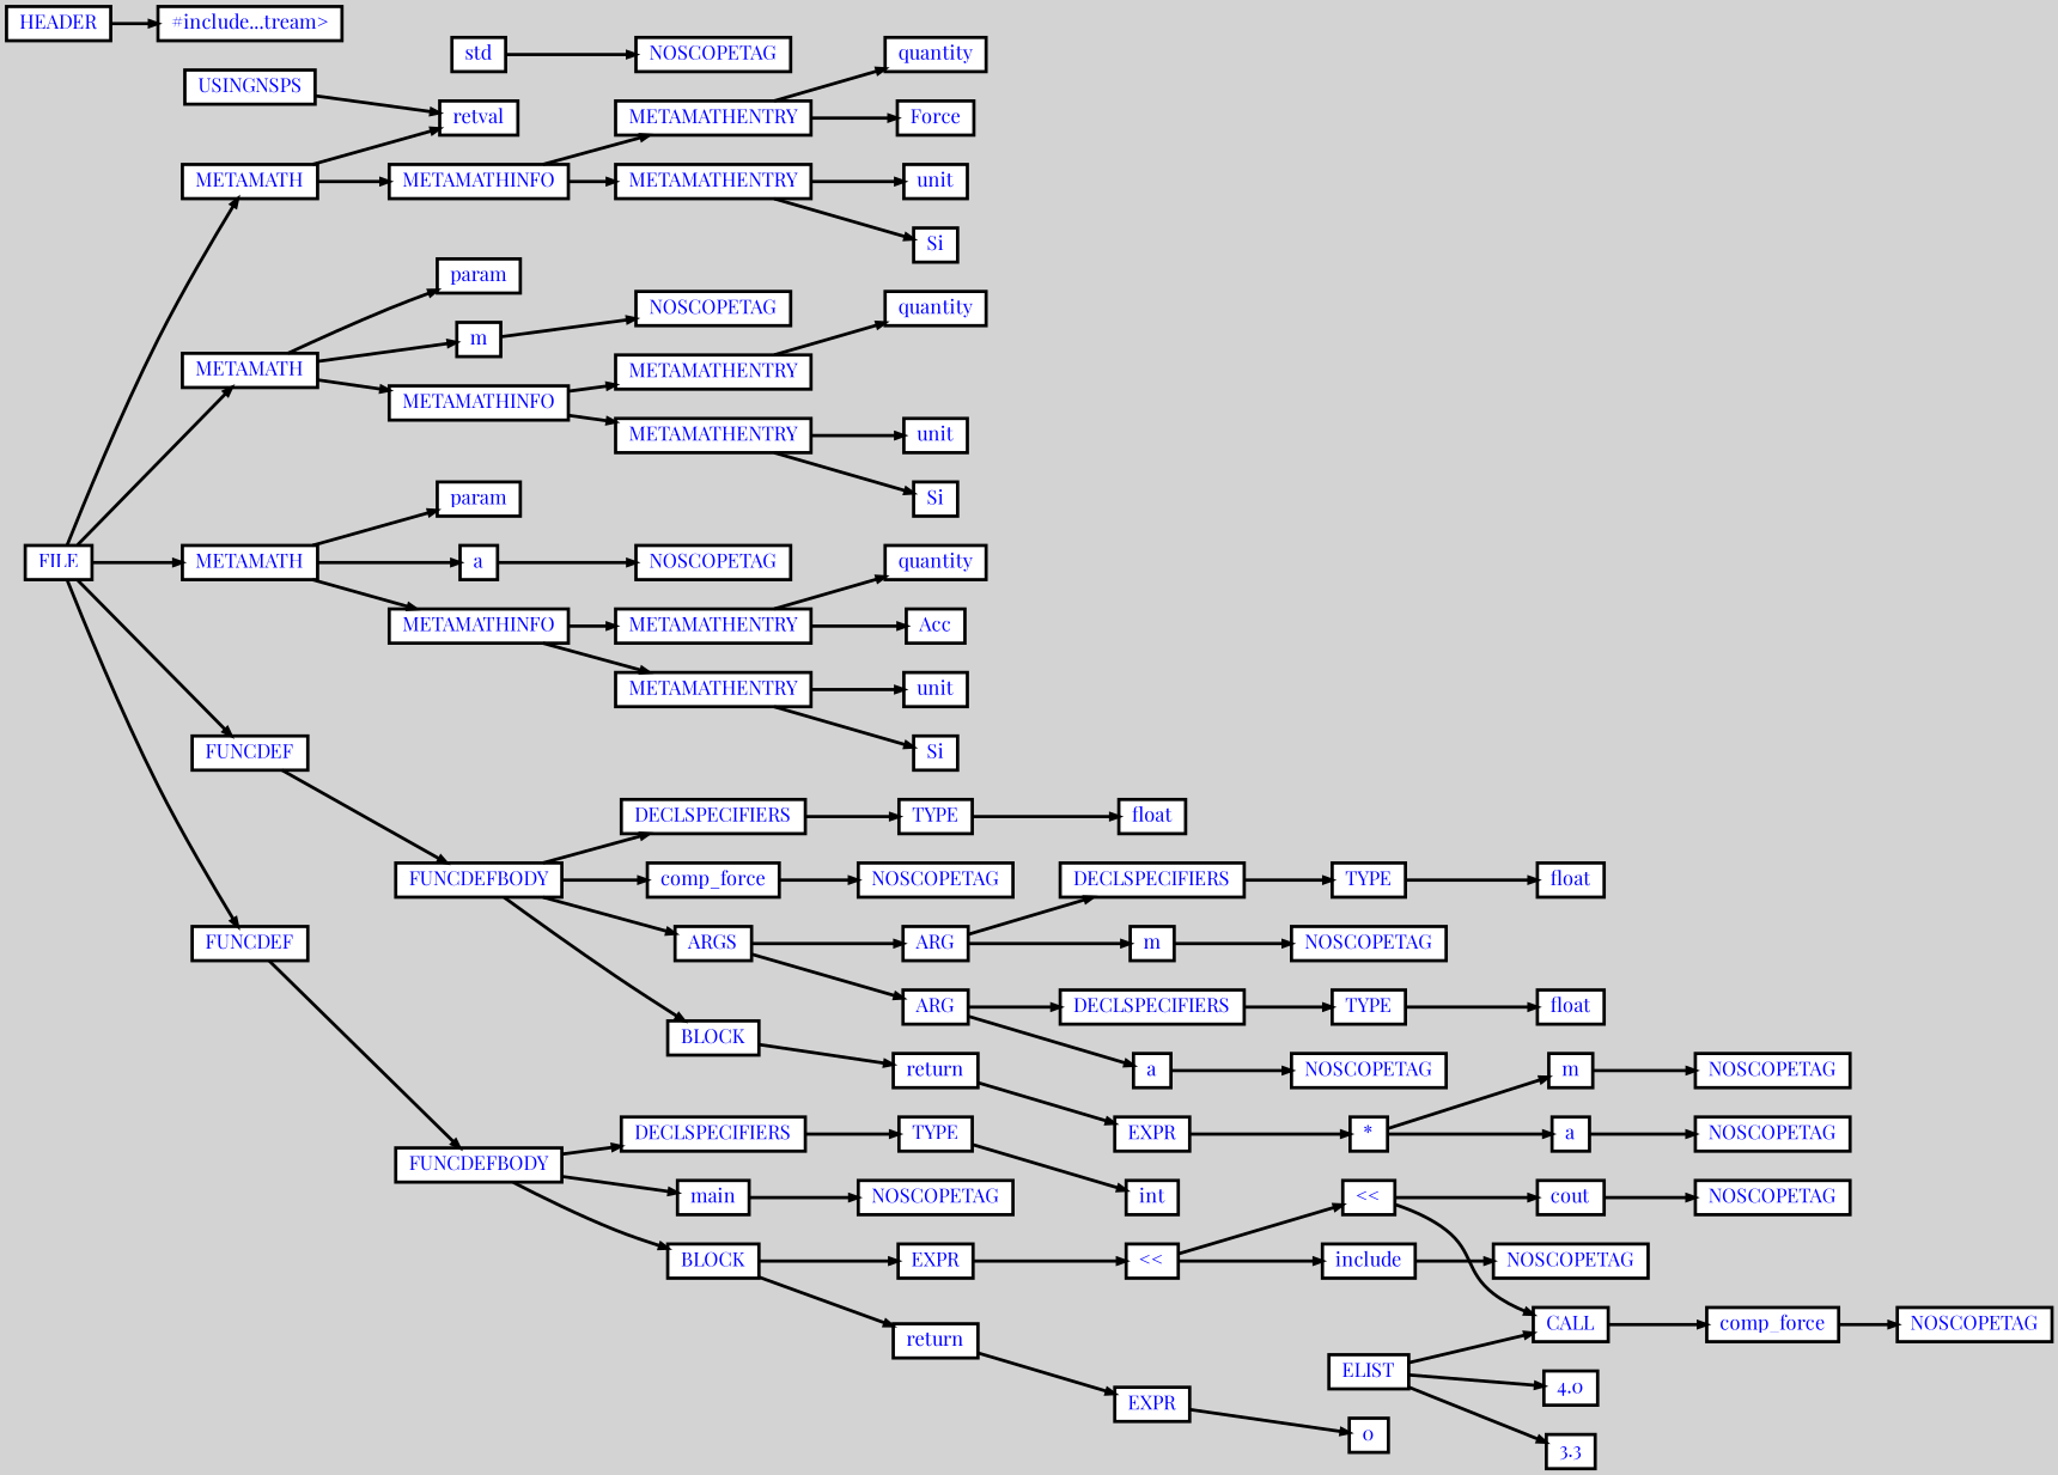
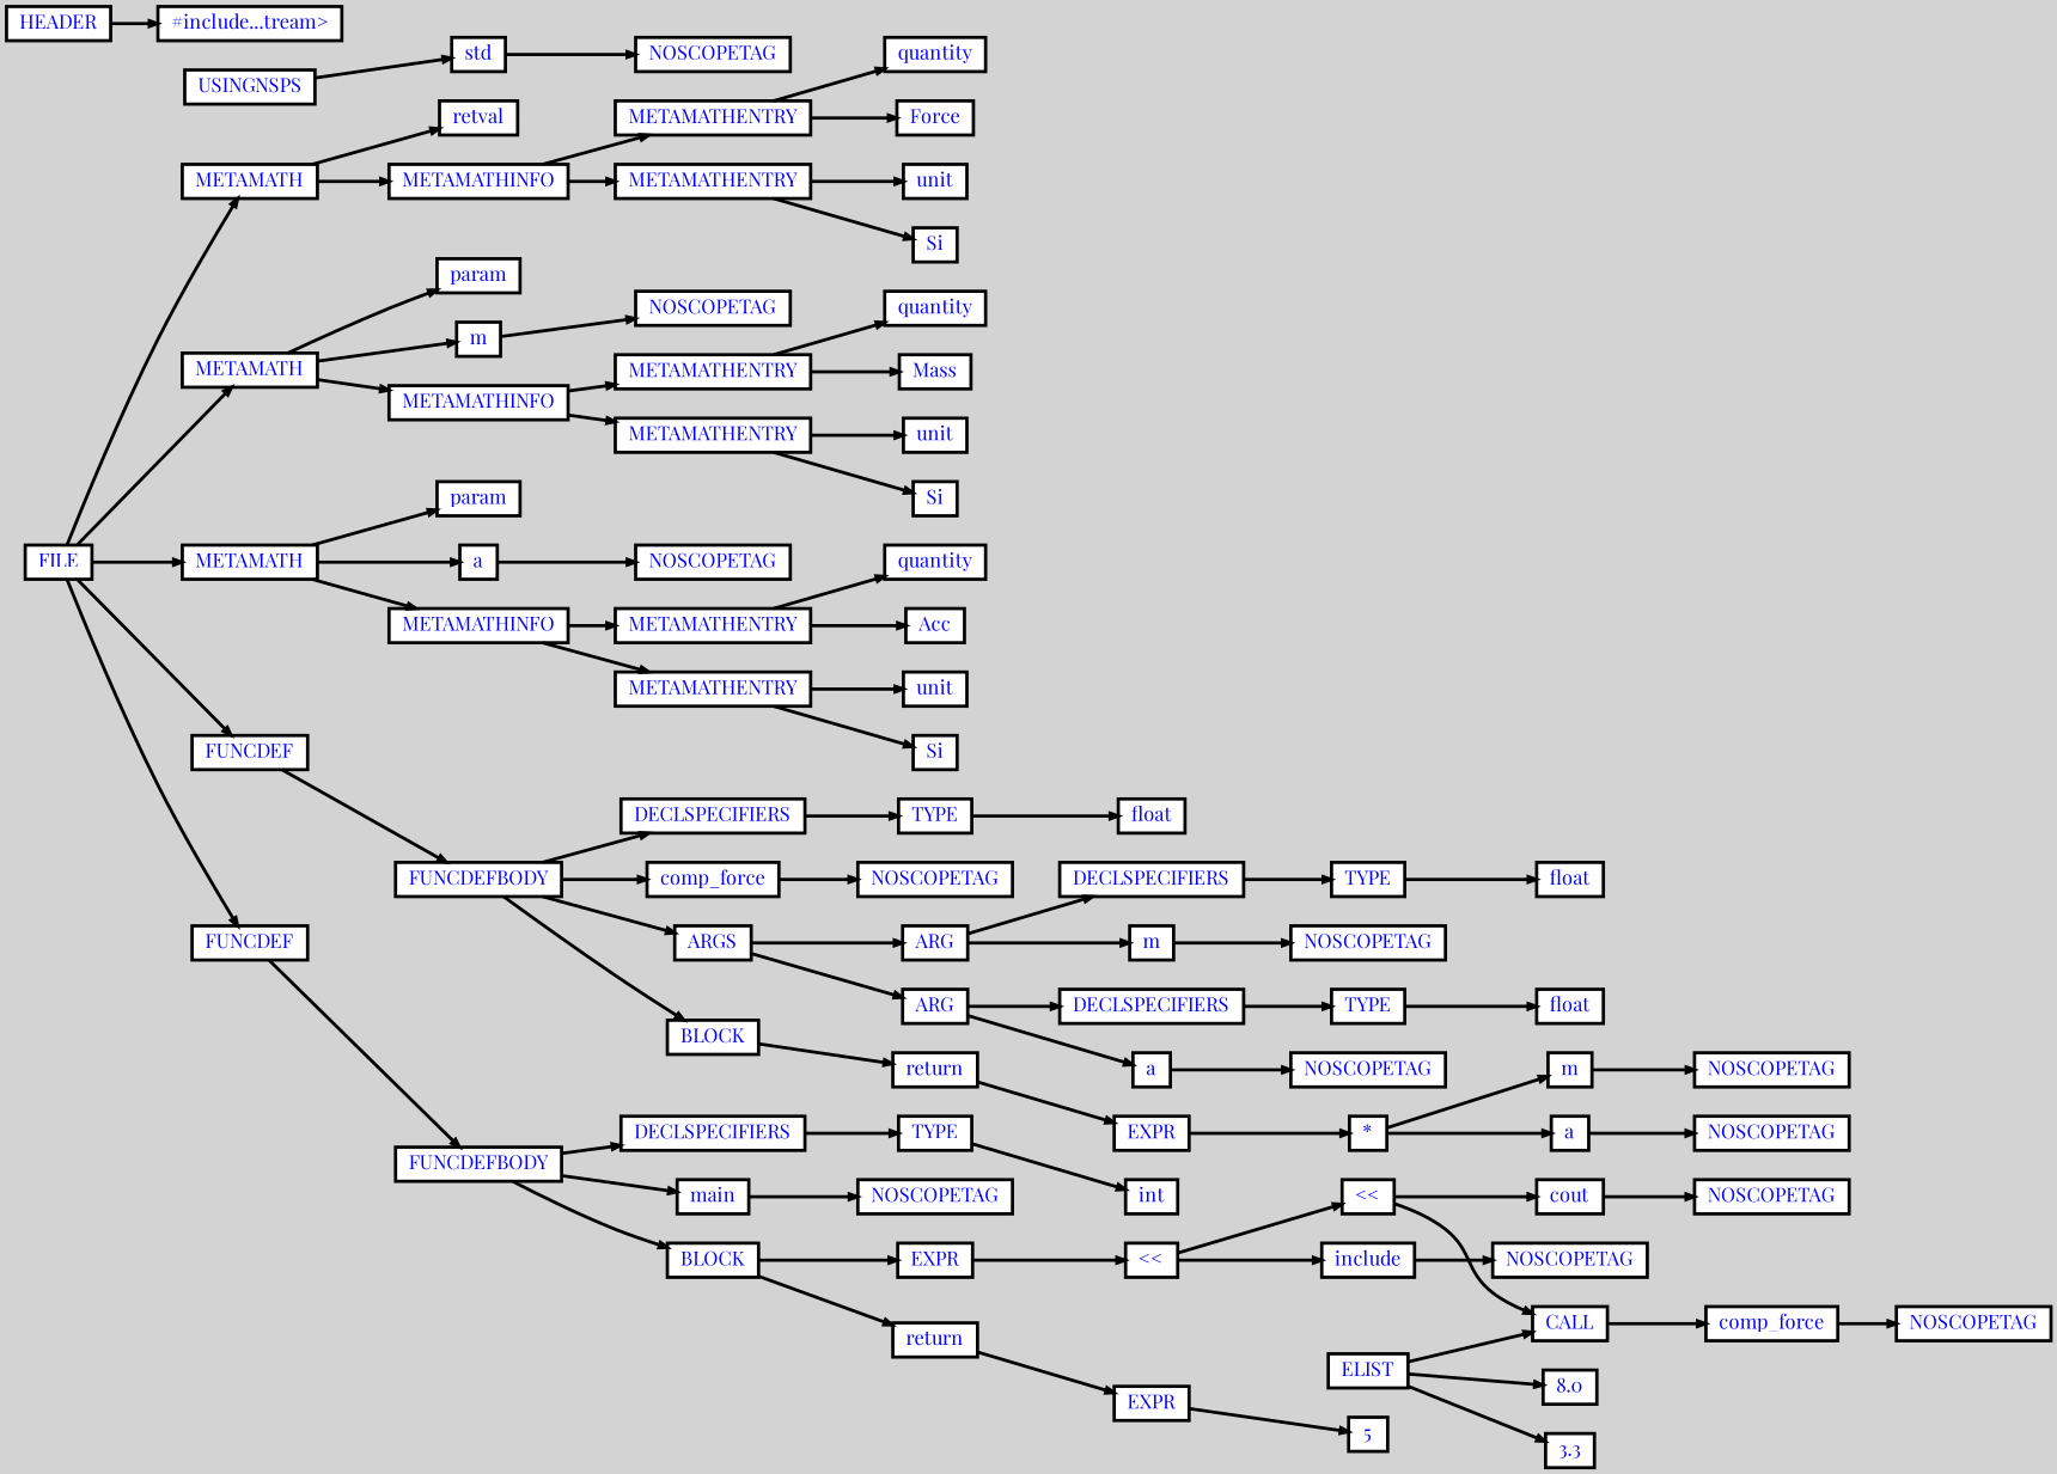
  digraph {
    bgcolor=lightgrey
    fontname="Playfair Display"
    ordering=out
    rankdir=LR
    ranksep=.4
    node [color=black fillcolor=white fixedsize=false fontcolor=blue fontname="Playfair Display" fontsize=12 shape=box style="filled, solid, bold"]
    edge [arrowsize=.5 color=black fontname="Playfair Display" style=bold]
    n1 [height=.25 label=FILE width=.25]
    n2 [height=.25 label=METAMATH width=.25]
    n3 [height=.25 label=METAMATH width=.25]
    n4 [height=.25 label=METAMATH width=.25]
    n5 [height=.25 label=FUNCDEF width=.25]
    n6 [height=.25 label=FUNCDEF width=.25]
    n7 [height=.25 label=HEADER width=.25]
    n8 [height=.25 label="#include...tream>\n" width=.25]
    n9 [height=.25 label=USINGNSPS width=.25]
    n10 [height=.25 label=std width=.25]
    n11 [height=.25 label=retval width=.25]
    n12 [height=.25 label=METAMATHINFO width=.25]
    n13 [height=.25 label=param width=.25]
    n14 [height=.25 label=m width=.25]
    n15 [height=.25 label=METAMATHINFO width=.25]
    n16 [height=.25 label=param width=.25]
    n17 [height=.25 label=a width=.25]
    n18 [height=.25 label=METAMATHINFO width=.25]
    n19 [height=.25 label=FUNCDEFBODY width=.25]
    n20 [height=.25 label=FUNCDEFBODY width=.25]
    n21 [height=.25 label=NOSCOPETAG width=.25]
    n22 [height=.25 label=METAMATHENTRY width=.25]
    n23 [height=.25 label=METAMATHENTRY width=.25]
    n24 [height=.25 label=quantity width=.25]
    n25 [height=.25 label=Force width=.25]
    n26 [height=.25 label=unit width=.25]
    n27 [height=.25 label=Si width=.25]
    n28 [height=.25 label=NOSCOPETAG width=.25]
    n29 [height=.25 label=METAMATHENTRY width=.25]
    n30 [height=.25 label=METAMATHENTRY width=.25]
    n31 [height=.25 label=quantity width=.25]
+   n32 [height=.25 label=Mass width=.25]
    n33 [height=.25 label=unit width=.25]
    n34 [height=.25 label=Si width=.25]
    n35 [height=.25 label=NOSCOPETAG width=.25]
    n36 [height=.25 label=METAMATHENTRY width=.25]
    n37 [height=.25 label=METAMATHENTRY width=.25]
    n38 [height=.25 label=quantity width=.25]
    n39 [height=.25 label=Acc width=.25]
    n40 [height=.25 label=unit width=.25]
    n41 [height=.25 label=Si width=.25]
    n42 [height=.25 label=DECLSPECIFIERS width=.25]
    n43 [height=.25 label=comp_force width=.25]
    n44 [height=.25 label=ARGS width=.25]
    n45 [height=.25 label=BLOCK width=.25]
    n46 [height=.25 label=TYPE width=.25]
    n47 [height=.25 label=NOSCOPETAG width=.25]
    n48 [height=.25 label=ARG width=.25]
    n49 [height=.25 label=ARG width=.25]
    n50 [height=.25 label=return width=.25]
    n51 [height=.25 label=float width=.25]
    n52 [height=.25 label=DECLSPECIFIERS width=.25]
    n53 [height=.25 label=m width=.25]
    n54 [height=.25 label=DECLSPECIFIERS width=.25]
    n55 [height=.25 label=a width=.25]
    n56 [height=.25 label=TYPE width=.25]
    n57 [height=.25 label=NOSCOPETAG width=.25]
    n58 [height=.25 label=float width=.25]
    n59 [height=.25 label=TYPE width=.25]
    n60 [height=.25 label=NOSCOPETAG width=.25]
    n61 [height=.25 label=float width=.25]
    n62 [height=.25 label=EXPR width=.25]
    n63 [height=.25 label="*" width=.25]
    n64 [height=.25 label=m width=.25]
    n65 [height=.25 label=a width=.25]
    n66 [height=.25 label=NOSCOPETAG width=.25]
    n67 [height=.25 label=NOSCOPETAG width=.25]
    n68 [height=.25 label=DECLSPECIFIERS width=.25]
    n69 [height=.25 label=main width=.25]
    n70 [height=.25 label=BLOCK width=.25]
    n71 [height=.25 label=TYPE width=.25]
    n72 [height=.25 label=NOSCOPETAG width=.25]
    n73 [height=.25 label=EXPR width=.25]
    n74 [height=.25 label=return width=.25]
    n75 [height=.25 label=int width=.25]
    n76 [height=.25 label="<<" width=.25]
    n77 [height=.25 label=EXPR width=.25]
    n78 [height=.25 label="<<" width=.25]
    n79 [height=.25 label=include width=.25]
    n80 [height=.25 label=cout width=.25]
    n81 [height=.25 label=CALL width=.25]
    n82 [height=.25 label=NOSCOPETAG width=.25]
    n83 [height=.25 label=NOSCOPETAG width=.25]
    n84 [height=.25 label=comp_force width=.25]
    n85 [height=.25 label=NOSCOPETAG width=.25]
    n86 [height=.25 label=ELIST width=.25]
-   n87 [height=.25 label=4.0 width=.25]
+   n87 [height=.25 label=8.0 width=.25]
    n88 [height=.25 label=3.3 width=.25]
-   n89 [height=.25 label=0 width=.25]
+   n89 [height=.25 label=5 width=.25]
    n1 -> n2
    n1 -> n3
    n1 -> n4
    n1 -> n5
    n1 -> n6
    n2 -> n11
    n2 -> n12
    n3 -> n13
    n3 -> n14
    n3 -> n15
    n4 -> n16
    n4 -> n17
    n4 -> n18
    n5 -> n19
    n6 -> n20
    n7 -> n8
-   n9 -> n11
+   n9 -> n10
    n10 -> n21
    n12 -> n22
    n12 -> n23
    n14 -> n28
    n15 -> n29
    n15 -> n30
    n17 -> n35
    n18 -> n36
    n18 -> n37
    n19 -> n42
    n19 -> n43
    n19 -> n44
    n19 -> n45
    n20 -> n68
    n20 -> n69
    n20 -> n70
    n22 -> n24
    n22 -> n25
    n23 -> n26
    n23 -> n27
    n29 -> n31
+   n29 -> n32
    n30 -> n33
    n30 -> n34
    n36 -> n38
    n36 -> n39
    n37 -> n40
    n37 -> n41
    n42 -> n46
    n43 -> n47
    n44 -> n48
    n44 -> n49
    n45 -> n50
    n46 -> n51
    n48 -> n52
    n48 -> n53
    n49 -> n54
    n49 -> n55
    n50 -> n62
    n52 -> n56
    n53 -> n57
    n54 -> n59
    n55 -> n60
    n56 -> n58
    n59 -> n61
    n62 -> n63
    n63 -> n64
    n63 -> n65
    n64 -> n66
    n65 -> n67
    n68 -> n71
    n69 -> n72
    n70 -> n73
    n70 -> n74
    n71 -> n75
    n73 -> n76
    n74 -> n77
    n76 -> n78
    n76 -> n79
    n77 -> n89
    n78 -> n80
    n78 -> n81
    n79 -> n82
    n80 -> n83
    n81 -> n84
    n84 -> n85
    n86 -> n81
    n86 -> n87
    n86 -> n88
  }
